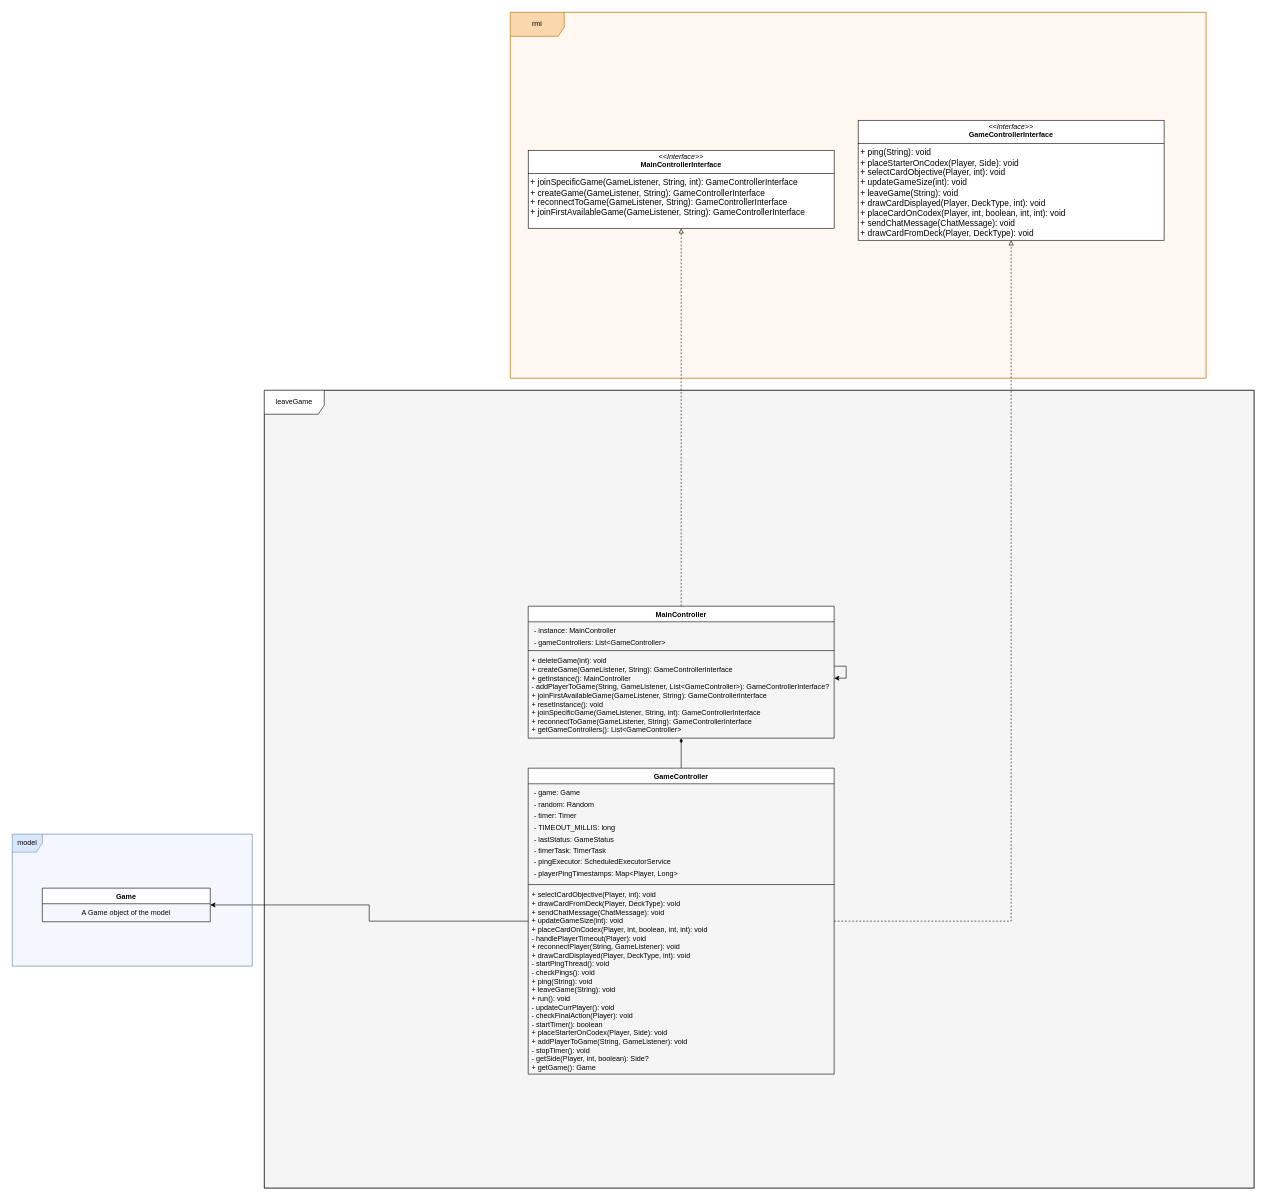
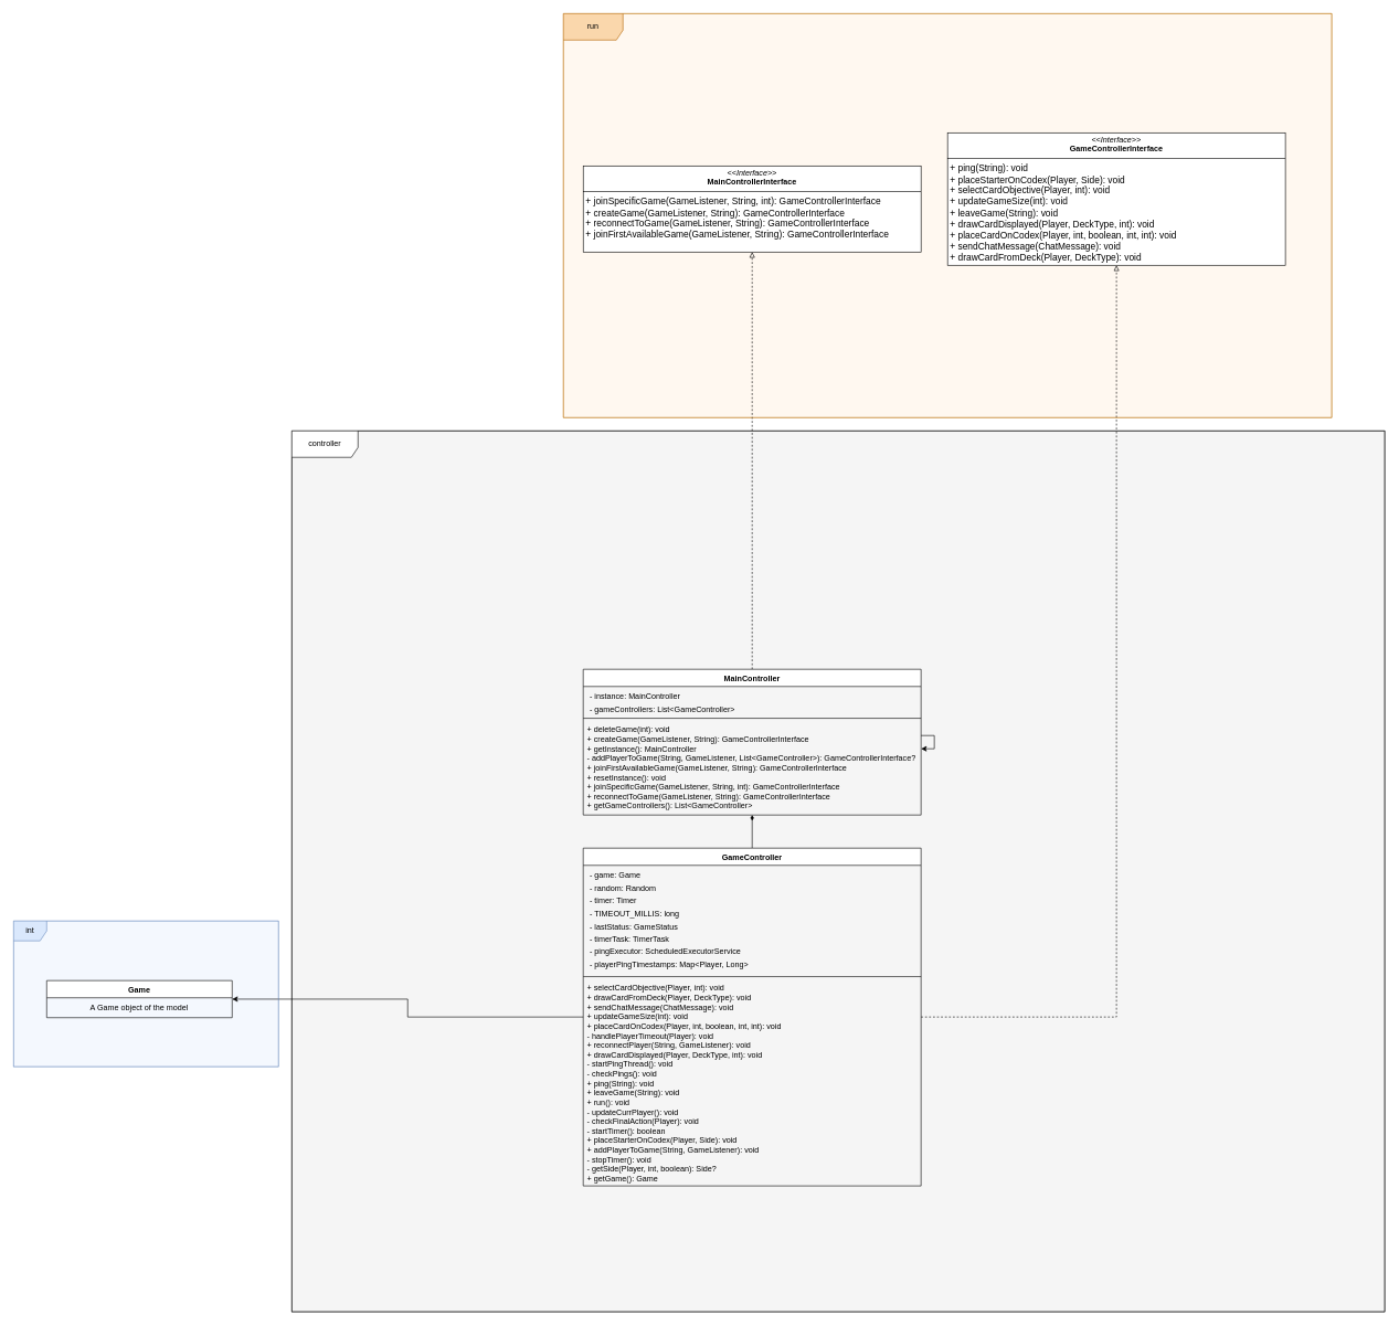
  <mxCell id="0" />
  <mxCell id="1" parent="0" />
  <mxCell id="2" value="" style="rounded=0;whiteSpace=wrap;html=1;opacity=30;fillColor=#dae8fc;strokeColor=#6c8ebf;" parent="1" vertex="1"><mxGeometry x="20" y="1390" width="400" height="220" as="geometry" /></mxCell>
  <mxCell id="3" value="" style="rounded=0;whiteSpace=wrap;html=1;fillColor=#ffe6cc;strokeColor=#d79b00;opacity=30;" parent="1" vertex="1"><mxGeometry x="850" y="20" width="1160" height="610" as="geometry" /></mxCell>
  <mxCell id="4" value="" style="rounded=0;whiteSpace=wrap;html=1;fillColor=#f5f5f5;fontColor=#333333;strokeColor=#666666;" parent="1" vertex="1"><mxGeometry x="440" y="650" width="1650" height="1330" as="geometry" /></mxCell>
  <mxCell id="5" style="edgeStyle=orthogonalEdgeStyle;rounded=0;orthogonalLoop=1;jettySize=auto;html=1;endArrow=block;endFill=0;dashed=1;entryX=0.5;entryY=1;entryDx=0;entryDy=0;" parent="1" source="6" target="20" edge="1"><mxGeometry relative="1" as="geometry"><mxPoint x="1135" y="890" as="targetPoint" /></mxGeometry></mxCell>
  <mxCell id="6" value="&lt;b&gt;MainController&lt;/b&gt;" style="swimlane;fontStyle=1;align=center;verticalAlign=top;childLayout=stackLayout;horizontal=1;startSize=26;horizontalStack=0;resizeParent=1;resizeParentMax=0;resizeLast=0;collapsible=1;marginBottom=0;whiteSpace=wrap;html=1;" parent="1" vertex="1"><mxGeometry x="880" y="1010" width="510" height="220" as="geometry" /></mxCell>
  <mxCell id="7" value="&lt;p style=&quot;margin:0 0 0 4px;line-height:1.6;&quot;&gt;- instance: MainController&lt;br&gt;- gameControllers: List&amp;lt;GameController&amp;gt;&lt;/p&gt;" style="text;strokeColor=none;fillColor=none;align=left;verticalAlign=top;spacingLeft=4;spacingRight=4;overflow=hidden;rotatable=0;points=[[0,0.5],[1,0.5]];portConstraint=eastwest;whiteSpace=wrap;html=1;" parent="6" vertex="1"><mxGeometry y="26" width="510" height="44" as="geometry" /></mxCell>
  <mxCell id="8" value="" style="line;strokeWidth=1;fillColor=none;align=left;verticalAlign=middle;spacingTop=-1;spacingLeft=3;spacingRight=3;rotatable=0;labelPosition=right;points=[];portConstraint=eastwest;strokeColor=inherit;" parent="6" vertex="1"><mxGeometry y="70" width="510" height="8" as="geometry" /></mxCell>
  <mxCell id="9" value="+ deleteGame(int): void&lt;br&gt;+ createGame(GameListener, String): GameControllerInterface&lt;br&gt;+ getInstance(): MainController&lt;br&gt;- addPlayerToGame(String, GameListener, List&amp;lt;GameController&amp;gt;): GameControllerInterface?&lt;br&gt;+ joinFirstAvailableGame(GameListener, String): GameControllerInterface&lt;br&gt;+ resetInstance(): void&lt;br&gt;+ joinSpecificGame(GameListener, String, int): GameControllerInterface&lt;br&gt;+ reconnectToGame(GameListener, String): GameControllerInterface&lt;br&gt;+ getGameControllers(): List&amp;lt;GameController&amp;gt;" style="text;strokeColor=none;fillColor=none;align=left;verticalAlign=top;spacingLeft=4;spacingRight=4;overflow=hidden;rotatable=0;points=[[0,0.5],[1,0.5]];portConstraint=eastwest;whiteSpace=wrap;html=1;" parent="6" vertex="1"><mxGeometry y="78" width="510" height="142" as="geometry" /></mxCell>
  <mxCell id="10" style="edgeStyle=orthogonalEdgeStyle;rounded=0;orthogonalLoop=1;jettySize=auto;html=1;endArrow=diamondThin;endFill=1;startArrow=none;startFill=0;" parent="1" source="13" target="6" edge="1"><mxGeometry relative="1" as="geometry" /></mxCell>
  <mxCell id="11" style="edgeStyle=orthogonalEdgeStyle;rounded=0;orthogonalLoop=1;jettySize=auto;html=1;" parent="1" source="13" target="17" edge="1"><mxGeometry relative="1" as="geometry"><mxPoint x="740" y="1535" as="targetPoint" /></mxGeometry></mxCell>
  <mxCell id="12" style="edgeStyle=orthogonalEdgeStyle;rounded=0;orthogonalLoop=1;jettySize=auto;html=1;endArrow=block;endFill=0;dashed=1;" parent="1" source="13" target="19" edge="1"><mxGeometry relative="1" as="geometry" /></mxCell>
  <mxCell id="13" value="&lt;b&gt;GameController&lt;/b&gt;" style="swimlane;fontStyle=1;align=center;verticalAlign=top;childLayout=stackLayout;horizontal=1;startSize=26;horizontalStack=0;resizeParent=1;resizeParentMax=0;resizeLast=0;collapsible=1;marginBottom=0;whiteSpace=wrap;html=1;" parent="1" vertex="1"><mxGeometry x="880" y="1280" width="510" height="510" as="geometry" /></mxCell>
  <mxCell id="14" value="&lt;p style=&quot;margin:0 0 0 4px;line-height:1.6;&quot;&gt;- game: Game&lt;br&gt;- random: Random&lt;br&gt;- timer: Timer&lt;br&gt;- TIMEOUT_MILLIS: long&lt;br&gt;- lastStatus: GameStatus&lt;br&gt;- timerTask: TimerTask&lt;br&gt;- pingExecutor: ScheduledExecutorService&lt;br&gt;- playerPingTimestamps: Map&amp;lt;Player, Long&amp;gt;&lt;/p&gt;" style="text;strokeColor=none;fillColor=none;align=left;verticalAlign=top;spacingLeft=4;spacingRight=4;overflow=hidden;rotatable=0;points=[[0,0.5],[1,0.5]];portConstraint=eastwest;whiteSpace=wrap;html=1;" parent="13" vertex="1"><mxGeometry y="26" width="510" height="164" as="geometry" /></mxCell>
  <mxCell id="15" value="" style="line;strokeWidth=1;fillColor=none;align=left;verticalAlign=middle;spacingTop=-1;spacingLeft=3;spacingRight=3;rotatable=0;labelPosition=right;points=[];portConstraint=eastwest;strokeColor=inherit;" parent="13" vertex="1"><mxGeometry y="190" width="510" height="8" as="geometry" /></mxCell>
  <mxCell id="16" value="+ selectCardObjective(Player, int): void&lt;br&gt;+ drawCardFromDeck(Player, DeckType): void&lt;br&gt;+ sendChatMessage(ChatMessage): void&lt;br&gt;+ updateGameSize(int): void&lt;br&gt;+ placeCardOnCodex(Player, int, boolean, int, int): void&lt;br&gt;- handlePlayerTimeout(Player): void&lt;br&gt;+ reconnectPlayer(String, GameListener): void&lt;br&gt;+ drawCardDisplayed(Player, DeckType, int): void&lt;br&gt;- startPingThread(): void&lt;br&gt;- checkPings(): void&lt;br&gt;+ ping(String): void&lt;br&gt;+ leaveGame(String): void&lt;br&gt;+ run(): void&lt;br&gt;- updateCurrPlayer(): void&lt;br&gt;- checkFinalAction(Player): void&lt;br&gt;- startTimer(): boolean&lt;br&gt;+ placeStarterOnCodex(Player, Side): void&lt;br&gt;+ addPlayerToGame(String, GameListener): void&lt;br&gt;- stopTimer(): void&lt;br&gt;- getSide(Player, int, boolean): Side?&lt;br&gt;+ getGame(): Game" style="text;strokeColor=none;fillColor=none;align=left;verticalAlign=top;spacingLeft=4;spacingRight=4;overflow=hidden;rotatable=0;points=[[0,0.5],[1,0.5]];portConstraint=eastwest;whiteSpace=wrap;html=1;" parent="13" vertex="1"><mxGeometry y="198" width="510" height="312" as="geometry" /></mxCell>
  <mxCell id="17" value="Game" style="swimlane;fontStyle=1;align=center;verticalAlign=top;childLayout=stackLayout;horizontal=1;startSize=26;horizontalStack=0;resizeParent=1;resizeParentMax=0;resizeLast=0;collapsible=1;marginBottom=0;whiteSpace=wrap;html=1;" parent="1" vertex="1"><mxGeometry x="70" y="1480" width="280" height="56" as="geometry" /></mxCell>
  <mxCell id="18" value="A Game object of the model" style="text;html=1;align=center;verticalAlign=middle;whiteSpace=wrap;rounded=0;" parent="17" vertex="1"><mxGeometry y="26" width="280" height="30" as="geometry" /></mxCell>
  <mxCell id="19" value="&lt;p style=&quot;margin:0px;margin-top:4px;text-align:center;&quot;&gt;&lt;i&gt;&amp;lt;&amp;lt;Interface&amp;gt;&amp;gt;&lt;/i&gt;&lt;br&gt;&lt;b&gt;GameControllerInterface&lt;/b&gt;&lt;/p&gt;&lt;hr size=&quot;1&quot; style=&quot;border-style:solid;&quot;&gt;&lt;p style=&quot;margin:0px;margin-left:4px;&quot;&gt;&lt;span style=&quot;font-size: 14px; text-wrap: nowrap;&quot;&gt;+ ping(String): void&lt;/span&gt;&lt;br style=&quot;font-size: 14px; text-wrap: nowrap;&quot;&gt;&lt;span style=&quot;font-size: 14px; text-wrap: nowrap;&quot;&gt;+ placeStarterOnCodex(Player, Side): void&lt;/span&gt;&lt;br style=&quot;font-size: 14px; text-wrap: nowrap;&quot;&gt;&lt;span style=&quot;font-size: 14px; text-wrap: nowrap;&quot;&gt;+ selectCardObjective(Player, int): void&lt;/span&gt;&lt;br style=&quot;font-size: 14px; text-wrap: nowrap;&quot;&gt;&lt;span style=&quot;font-size: 14px; text-wrap: nowrap;&quot;&gt;+ updateGameSize(int): void&lt;/span&gt;&lt;br style=&quot;font-size: 14px; text-wrap: nowrap;&quot;&gt;&lt;span style=&quot;font-size: 14px; text-wrap: nowrap;&quot;&gt;+ leaveGame(String): void&lt;/span&gt;&lt;br style=&quot;font-size: 14px; text-wrap: nowrap;&quot;&gt;&lt;span style=&quot;font-size: 14px; text-wrap: nowrap;&quot;&gt;+ drawCardDisplayed(Player, DeckType, int): void&lt;/span&gt;&lt;br style=&quot;font-size: 14px; text-wrap: nowrap;&quot;&gt;&lt;span style=&quot;font-size: 14px; text-wrap: nowrap;&quot;&gt;+ placeCardOnCodex(Player, int, boolean, int, int): void&lt;/span&gt;&lt;br style=&quot;font-size: 14px; text-wrap: nowrap;&quot;&gt;&lt;span style=&quot;font-size: 14px; text-wrap: nowrap;&quot;&gt;+ sendChatMessage(ChatMessage): void&lt;/span&gt;&lt;br style=&quot;font-size: 14px; text-wrap: nowrap;&quot;&gt;&lt;span style=&quot;font-size: 14px; text-wrap: nowrap;&quot;&gt;+ drawCardFromDeck(Player, DeckType): void&lt;/span&gt;&lt;br&gt;&lt;/p&gt;" style="verticalAlign=top;align=left;overflow=fill;html=1;whiteSpace=wrap;" parent="1" vertex="1"><mxGeometry x="1430" y="200" width="510" height="200" as="geometry" /></mxCell>
  <mxCell id="20" value="&lt;p style=&quot;margin:0px;margin-top:4px;text-align:center;&quot;&gt;&lt;i&gt;&amp;lt;&amp;lt;Interface&amp;gt;&amp;gt;&lt;/i&gt;&lt;br&gt;&lt;b&gt;MainControllerInterface&lt;/b&gt;&lt;/p&gt;&lt;hr size=&quot;1&quot; style=&quot;border-style:solid;&quot;&gt;&lt;p style=&quot;margin:0px;margin-left:4px;&quot;&gt;&lt;span style=&quot;font-size: 14px; text-wrap: nowrap; background-color: initial;&quot;&gt;+ joinSpecificGame(GameListener, String, int): GameControllerInterface&lt;/span&gt;&lt;br&gt;&lt;/p&gt;&lt;p style=&quot;margin:0px;margin-left:4px;&quot;&gt;&lt;span style=&quot;font-size: 14px; text-wrap: nowrap;&quot;&gt;+ createGame(GameListener, String): GameControllerInterface&lt;/span&gt;&lt;br style=&quot;font-size: 14px; text-wrap: nowrap;&quot;&gt;&lt;span style=&quot;font-size: 14px; text-wrap: nowrap;&quot;&gt;+ reconnectToGame(GameListener, String): GameControllerInterface&lt;/span&gt;&lt;br style=&quot;font-size: 14px; text-wrap: nowrap;&quot;&gt;&lt;span style=&quot;font-size: 14px; text-wrap: nowrap;&quot;&gt;+ joinFirstAvailableGame(GameListener, String): GameControllerInterface&lt;/span&gt;&lt;br&gt;&lt;/p&gt;" style="verticalAlign=top;align=left;overflow=fill;html=1;whiteSpace=wrap;" parent="1" vertex="1"><mxGeometry x="880" y="250" width="510" height="130" as="geometry" /></mxCell>
- <mxCell id="21" value="leaveGame" style="shape=umlFrame;whiteSpace=wrap;html=1;pointerEvents=0;width=100;height=40;" parent="1" vertex="1"><mxGeometry x="440" y="650" width="1650" height="1330" as="geometry" /></mxCell>
+ <mxCell id="21" value="controller" style="shape=umlFrame;whiteSpace=wrap;html=1;pointerEvents=0;width=100;height=40;" parent="1" vertex="1"><mxGeometry x="440" y="650" width="1650" height="1330" as="geometry" /></mxCell>
  <mxCell id="22" style="edgeStyle=orthogonalEdgeStyle;rounded=0;orthogonalLoop=1;jettySize=auto;html=1;" parent="1" source="6" target="6" edge="1"><mxGeometry relative="1" as="geometry" /></mxCell>
- <mxCell id="23" value="rmi" style="shape=umlFrame;whiteSpace=wrap;html=1;pointerEvents=0;width=90;height=40;fillColor=#fad7ac;strokeColor=#b46504;" parent="1" vertex="1"><mxGeometry x="850" y="20" width="1160" height="610" as="geometry" /></mxCell>
- <mxCell id="24" value="model" style="shape=umlFrame;whiteSpace=wrap;html=1;pointerEvents=0;fillColor=#dae8fc;strokeColor=#6c8ebf;width=50;height=30;" parent="1" vertex="1"><mxGeometry x="20" y="1390" width="400" height="220" as="geometry" /></mxCell>
+ <mxCell id="23" value="run" style="shape=umlFrame;whiteSpace=wrap;html=1;pointerEvents=0;width=90;height=40;fillColor=#fad7ac;strokeColor=#b46504;" parent="1" vertex="1"><mxGeometry x="850" y="20" width="1160" height="610" as="geometry" /></mxCell>
+ <mxCell id="24" value="int" style="shape=umlFrame;whiteSpace=wrap;html=1;pointerEvents=0;fillColor=#dae8fc;strokeColor=#6c8ebf;width=50;height=30;" parent="1" vertex="1"><mxGeometry x="20" y="1390" width="400" height="220" as="geometry" /></mxCell>
